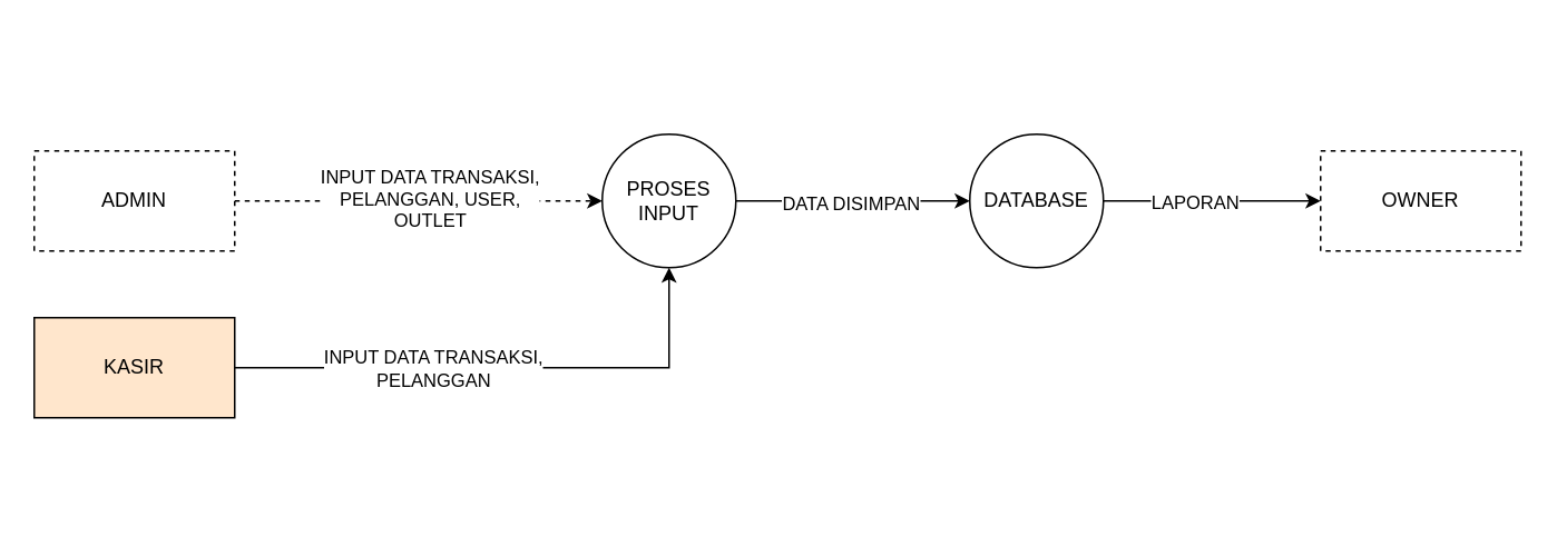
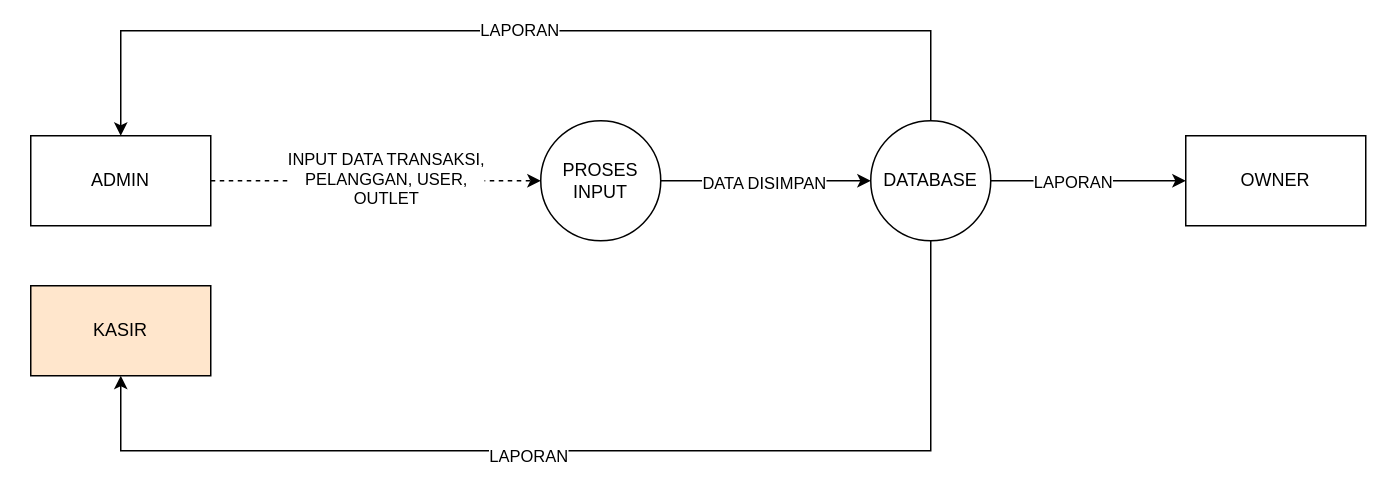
  <mxCell id="0" />
  <mxCell id="1" parent="0" />
  <mxCell id="2" style="edgeStyle=orthogonalEdgeStyle;rounded=0;orthogonalLoop=1;jettySize=auto;html=1;entryX=0;entryY=0.5;entryDx=0;entryDy=0;dashed=1;" edge="1" parent="1" source="4" target="7"><mxGeometry relative="1" as="geometry" /></mxCell>
  <mxCell id="3" value="INPUT DATA TRANSAKSI,&lt;div&gt;PELANGGAN, USER,&lt;/div&gt;&lt;div&gt;OUTLET&lt;/div&gt;" style="edgeLabel;html=1;align=center;verticalAlign=middle;resizable=0;points=[];" vertex="1" connectable="0" parent="2"><mxGeometry x="0.051" y="2" relative="1" as="geometry"><mxPoint as="offset" /></mxGeometry></mxCell>
- <mxCell id="4" value="ADMIN" style="rounded=0;whiteSpace=wrap;html=1;dashed=1;" vertex="1" parent="1"><mxGeometry x="20" y="90" width="120" height="60" as="geometry" /></mxCell>
+ <mxCell id="4" value="ADMIN" style="rounded=0;whiteSpace=wrap;html=1;" vertex="1" parent="1"><mxGeometry x="20" y="90" width="120" height="60" as="geometry" /></mxCell>
  <mxCell id="5" style="edgeStyle=orthogonalEdgeStyle;rounded=0;orthogonalLoop=1;jettySize=auto;html=1;" edge="1" parent="1" source="7"><mxGeometry relative="1" as="geometry"><mxPoint x="580" y="120" as="targetPoint" /></mxGeometry></mxCell>
  <mxCell id="6" value="DATA DISIMPAN" style="edgeLabel;html=1;align=center;verticalAlign=middle;resizable=0;points=[];" vertex="1" connectable="0" parent="5"><mxGeometry x="-0.032" y="-1" relative="1" as="geometry"><mxPoint as="offset" /></mxGeometry></mxCell>
  <mxCell id="7" value="PROSES&lt;div&gt;INPUT&lt;/div&gt;" style="ellipse;whiteSpace=wrap;html=1;aspect=fixed;" vertex="1" parent="1"><mxGeometry x="360" y="80" width="80" height="80" as="geometry" /></mxCell>
- <mxCell id="8" style="edgeStyle=orthogonalEdgeStyle;rounded=0;orthogonalLoop=1;jettySize=auto;html=1;entryX=0.5;entryY=1;entryDx=0;entryDy=0;" edge="1" parent="1" source="10" target="7"><mxGeometry relative="1" as="geometry" /></mxCell>
- <mxCell id="9" value="INPUT DATA TRANSAKSI,&lt;div&gt;PELANGGAN&lt;/div&gt;" style="edgeLabel;html=1;align=center;verticalAlign=middle;resizable=0;points=[];" vertex="1" connectable="0" parent="8"><mxGeometry x="-0.263" relative="1" as="geometry"><mxPoint as="offset" /></mxGeometry></mxCell>
  <mxCell id="10" value="KASIR" style="rounded=0;whiteSpace=wrap;html=1;fillColor=#ffe6cc;" vertex="1" parent="1"><mxGeometry x="20" y="190" width="120" height="60" as="geometry" /></mxCell>
+ <mxCell id="11" style="edgeStyle=orthogonalEdgeStyle;rounded=0;orthogonalLoop=1;jettySize=auto;html=1;" edge="1" parent="1" source="17" target="4"><mxGeometry relative="1" as="geometry"><Array as="points"><mxPoint x="620" y="20" /><mxPoint x="80" y="20" /></Array></mxGeometry></mxCell>
+ <mxCell id="12" value="LAPORAN" style="edgeLabel;html=1;align=center;verticalAlign=middle;resizable=0;points=[];" vertex="1" connectable="0" parent="11"><mxGeometry y="-1" relative="1" as="geometry"><mxPoint as="offset" /></mxGeometry></mxCell>
+ <mxCell id="13" style="edgeStyle=orthogonalEdgeStyle;rounded=0;orthogonalLoop=1;jettySize=auto;html=1;entryX=0.5;entryY=1;entryDx=0;entryDy=0;" edge="1" parent="1" source="17" target="10"><mxGeometry relative="1" as="geometry"><Array as="points"><mxPoint x="620" y="300" /><mxPoint x="80" y="300" /></Array></mxGeometry></mxCell>
+ <mxCell id="14" value="LAPORAN" style="edgeLabel;html=1;align=center;verticalAlign=middle;resizable=0;points=[];" vertex="1" connectable="0" parent="13"><mxGeometry x="0.12" y="3" relative="1" as="geometry"><mxPoint as="offset" /></mxGeometry></mxCell>
  <mxCell id="15" style="edgeStyle=orthogonalEdgeStyle;rounded=0;orthogonalLoop=1;jettySize=auto;html=1;" edge="1" parent="1" source="17" target="18"><mxGeometry relative="1" as="geometry" /></mxCell>
  <mxCell id="16" value="LAPORAN" style="edgeLabel;html=1;align=center;verticalAlign=middle;resizable=0;points=[];" vertex="1" connectable="0" parent="15"><mxGeometry x="-0.169" relative="1" as="geometry"><mxPoint as="offset" /></mxGeometry></mxCell>
  <mxCell id="17" value="DATABASE" style="ellipse;whiteSpace=wrap;html=1;aspect=fixed;" vertex="1" parent="1"><mxGeometry x="580" y="80" width="80" height="80" as="geometry" /></mxCell>
- <mxCell id="18" value="OWNER" style="rounded=0;whiteSpace=wrap;html=1;dashed=1;" vertex="1" parent="1"><mxGeometry x="790" y="90" width="120" height="60" as="geometry" /></mxCell>
+ <mxCell id="18" value="OWNER" style="rounded=0;whiteSpace=wrap;html=1;" vertex="1" parent="1"><mxGeometry x="790" y="90" width="120" height="60" as="geometry" /></mxCell>
